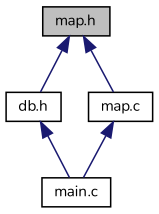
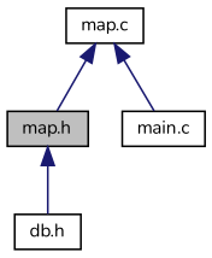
  digraph {
    fontname=Nunito
    node [color=black fillcolor=white fontname=Nunito fontsize=10 shape=record style=filled]
    edge [color=midnightblue dir=back fontname=Nunito fontsize=10 labelfontname=Helvetica labelfontsize=10 style=solid]
    n1 [fillcolor=grey75 fontcolor=black height=0.2 label="map.h" width=0.4]
    n2 [height=0.2 label="db.h" width=0.4]
    n3 [height=0.2 label="map.c" width=0.4]
    n4 [height=0.2 label="main.c" width=0.4]
    n1 -> n2
-   n1 -> n3
-   n2 -> n4
+   n3 -> n1
    n3 -> n4
  }
